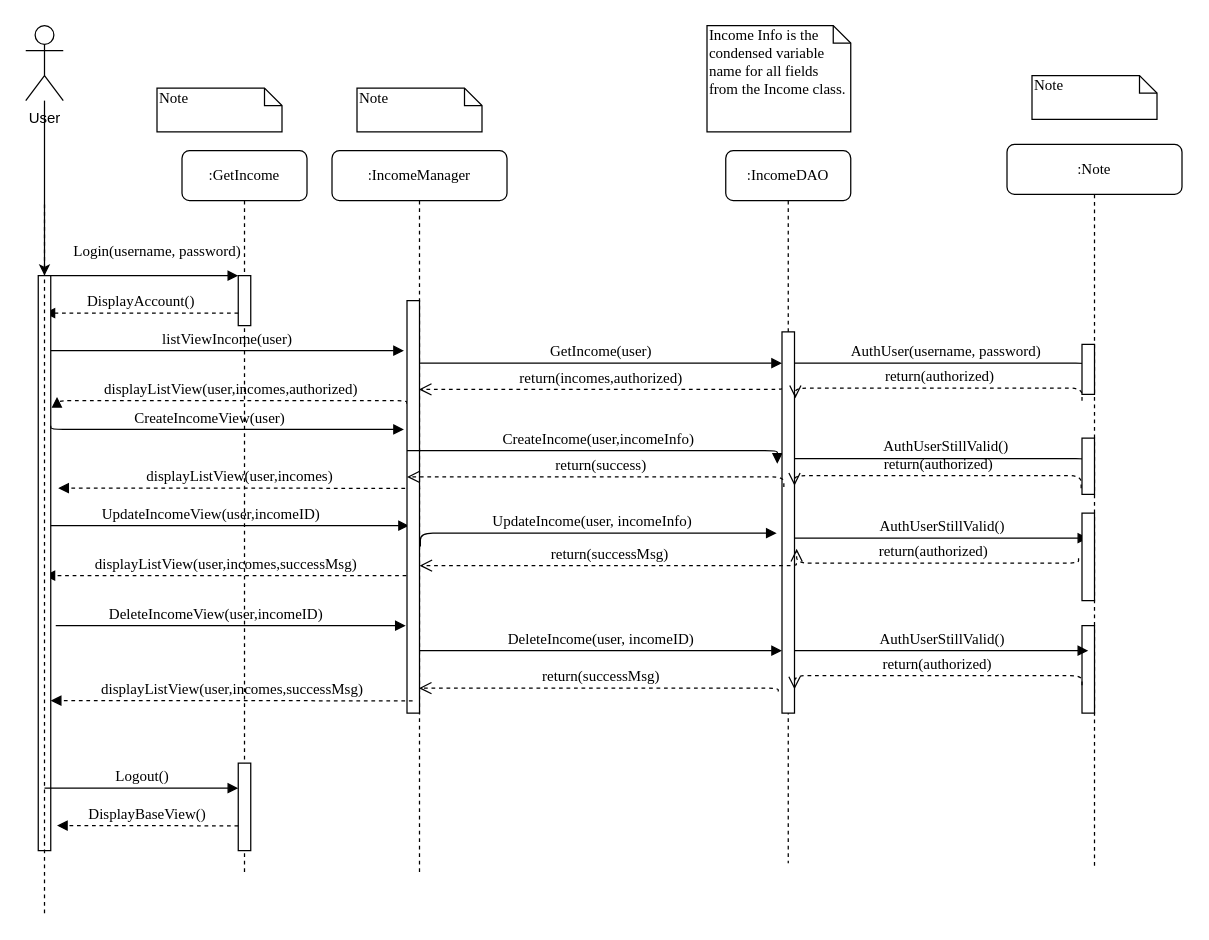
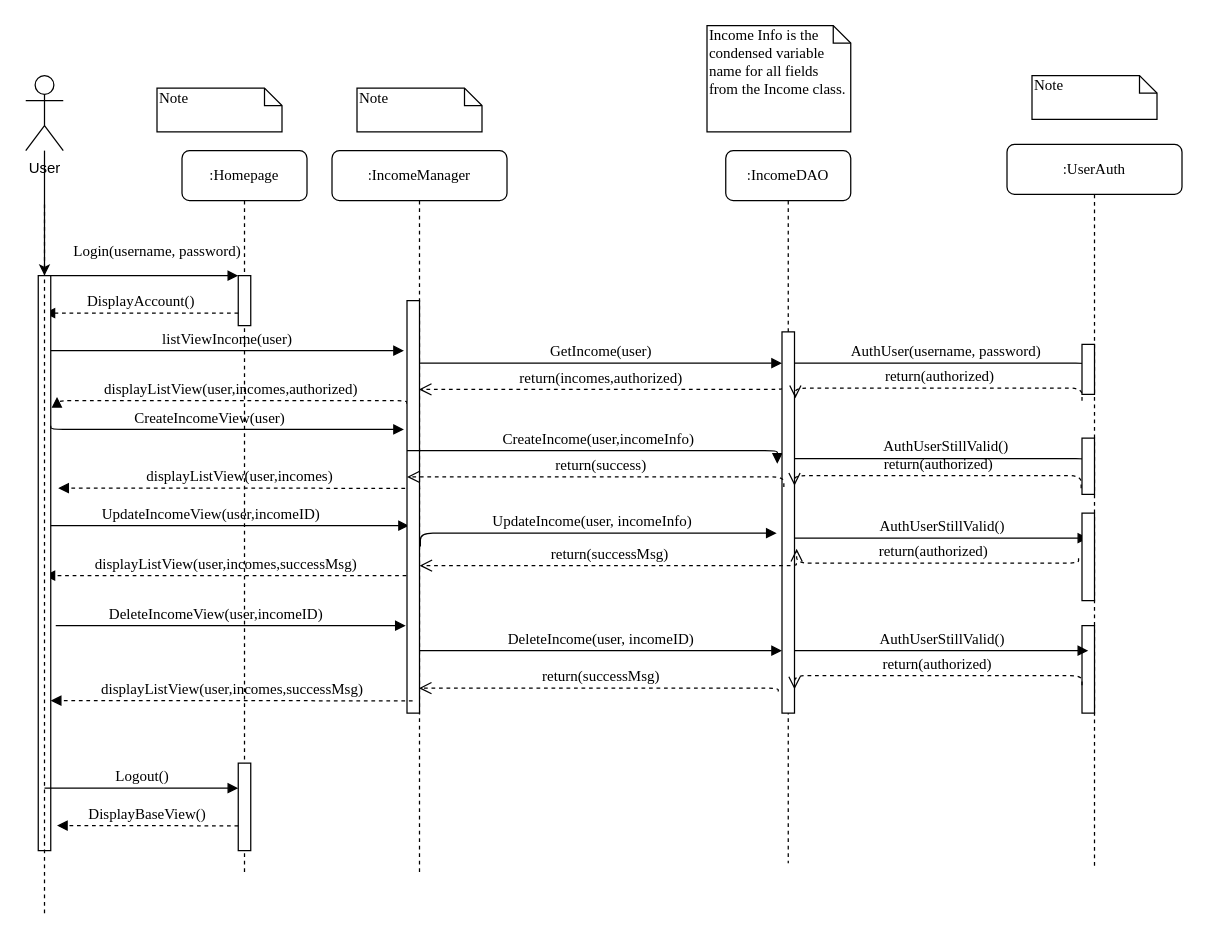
  <mxCell id="0" />
  <mxCell id="1" parent="0" />
- <mxCell id="2" value=":GetIncome" style="shape=umlLifeline;perimeter=lifelinePerimeter;whiteSpace=wrap;html=1;container=1;collapsible=0;recursiveResize=0;outlineConnect=0;rounded=1;shadow=0;comic=0;labelBackgroundColor=none;strokeWidth=1;fontFamily=Verdana;fontSize=12;align=center;" parent="1" vertex="1"><mxGeometry x="145" y="120" width="100" height="580" as="geometry" /></mxCell>
+ <mxCell id="2" value=":Homepage" style="shape=umlLifeline;perimeter=lifelinePerimeter;whiteSpace=wrap;html=1;container=1;collapsible=0;recursiveResize=0;outlineConnect=0;rounded=1;shadow=0;comic=0;labelBackgroundColor=none;strokeWidth=1;fontFamily=Verdana;fontSize=12;align=center;" parent="1" vertex="1"><mxGeometry x="145" y="120" width="100" height="580" as="geometry" /></mxCell>
  <mxCell id="3" value="" style="html=1;points=[];perimeter=orthogonalPerimeter;rounded=0;shadow=0;comic=0;labelBackgroundColor=none;strokeWidth=1;fontFamily=Verdana;fontSize=12;align=center;" parent="2" vertex="1"><mxGeometry x="45" y="100" width="10" height="40" as="geometry" /></mxCell>
  <mxCell id="4" value="DisplayAccount()" style="html=1;verticalAlign=bottom;endArrow=block;labelBackgroundColor=none;fontFamily=Verdana;fontSize=12;edgeStyle=elbowEdgeStyle;elbow=vertical;dashed=1;" parent="2" edge="1"><mxGeometry relative="1" as="geometry"><mxPoint x="45" y="130" as="sourcePoint" /><mxPoint x="-110" y="130" as="targetPoint" /></mxGeometry></mxCell>
  <mxCell id="5" value="displayListView(user,incomes,authorized)" style="html=1;verticalAlign=bottom;endArrow=block;labelBackgroundColor=none;fontFamily=Verdana;fontSize=12;edgeStyle=elbowEdgeStyle;elbow=vertical;jumpStyle=line;dashed=1;exitX=-0.014;exitY=0.25;exitDx=0;exitDy=0;exitPerimeter=0;" parent="2" source="13" edge="1"><mxGeometry relative="1" as="geometry"><mxPoint x="189.5" y="191" as="sourcePoint" /><mxPoint x="-100" y="197" as="targetPoint" /></mxGeometry></mxCell>
  <mxCell id="6" value="UpdateIncomeView(user,incomeID)" style="html=1;verticalAlign=bottom;endArrow=block;labelBackgroundColor=none;fontFamily=Verdana;fontSize=12;edgeStyle=elbowEdgeStyle;elbow=vertical;entryX=0.157;entryY=0.548;entryDx=0;entryDy=0;entryPerimeter=0;" parent="2" target="13" edge="1"><mxGeometry x="-0.088" relative="1" as="geometry"><mxPoint x="-110" y="300" as="sourcePoint" /><mxPoint x="170" y="300" as="targetPoint" /><mxPoint as="offset" /></mxGeometry></mxCell>
  <mxCell id="7" value="" style="html=1;points=[];perimeter=orthogonalPerimeter;rounded=0;shadow=0;comic=0;labelBackgroundColor=none;strokeWidth=1;fontFamily=Verdana;fontSize=12;align=center;" parent="2" vertex="1"><mxGeometry x="45" y="490" width="10" height="70" as="geometry" /></mxCell>
  <mxCell id="8" value="DisplayBaseView()" style="html=1;verticalAlign=bottom;endArrow=block;labelBackgroundColor=none;fontFamily=Verdana;fontSize=12;edgeStyle=elbowEdgeStyle;elbow=vertical;dashed=1;" parent="2" edge="1"><mxGeometry relative="1" as="geometry"><mxPoint x="45" y="540.14" as="sourcePoint" /><mxPoint x="-100" y="540" as="targetPoint" /></mxGeometry></mxCell>
  <mxCell id="9" value="displayListView(user,incomes)" style="html=1;verticalAlign=bottom;endArrow=block;labelBackgroundColor=none;fontFamily=Verdana;fontSize=12;edgeStyle=elbowEdgeStyle;elbow=vertical;jumpStyle=line;dashed=1;" parent="2" edge="1"><mxGeometry relative="1" as="geometry"><mxPoint x="190.5" y="270.14" as="sourcePoint" /><mxPoint x="-99" y="270.14" as="targetPoint" /></mxGeometry></mxCell>
  <mxCell id="10" value="displayListView(user,incomes,successMsg)" style="html=1;verticalAlign=bottom;endArrow=block;labelBackgroundColor=none;fontFamily=Verdana;fontSize=12;edgeStyle=elbowEdgeStyle;elbow=vertical;jumpStyle=line;dashed=1;" parent="2" edge="1"><mxGeometry relative="1" as="geometry"><mxPoint x="179.5" y="340.0" as="sourcePoint" /><mxPoint x="-110" y="340.0" as="targetPoint" /></mxGeometry></mxCell>
  <mxCell id="11" value="DeleteIncomeView(user,incomeID)" style="html=1;verticalAlign=bottom;endArrow=block;labelBackgroundColor=none;fontFamily=Verdana;fontSize=12;edgeStyle=elbowEdgeStyle;elbow=vertical;" parent="2" edge="1"><mxGeometry x="-0.088" relative="1" as="geometry"><mxPoint x="-101" y="380" as="sourcePoint" /><mxPoint x="179" y="380" as="targetPoint" /><mxPoint as="offset" /><Array as="points"><mxPoint x="80" y="380" /></Array></mxGeometry></mxCell>
  <mxCell id="12" value=":IncomeManager" style="shape=umlLifeline;perimeter=lifelinePerimeter;whiteSpace=wrap;html=1;container=1;collapsible=0;recursiveResize=0;outlineConnect=0;rounded=1;shadow=0;comic=0;labelBackgroundColor=none;strokeWidth=1;fontFamily=Verdana;fontSize=12;align=center;" parent="1" vertex="1"><mxGeometry x="265" y="120" width="140" height="580" as="geometry" /></mxCell>
  <mxCell id="13" value="" style="html=1;points=[];perimeter=orthogonalPerimeter;rounded=0;shadow=0;comic=0;labelBackgroundColor=none;strokeWidth=1;fontFamily=Verdana;fontSize=12;align=center;" parent="12" vertex="1"><mxGeometry x="60" y="120" width="10" height="330" as="geometry" /></mxCell>
  <mxCell id="14" value="CreateIncome(user,incomeInfo)" style="html=1;verticalAlign=bottom;endArrow=block;labelBackgroundColor=none;fontFamily=Verdana;fontSize=12;edgeStyle=elbowEdgeStyle;elbow=vertical;entryX=-0.376;entryY=0.346;entryDx=0;entryDy=0;entryPerimeter=0;" parent="12" target="20" edge="1"><mxGeometry relative="1" as="geometry"><mxPoint x="60" y="240" as="sourcePoint" /><Array as="points"><mxPoint x="175" y="240" /><mxPoint x="85" y="210" /></Array><mxPoint x="200" y="240" as="targetPoint" /></mxGeometry></mxCell>
  <mxCell id="15" value=":IncomeDAO" style="shape=umlLifeline;perimeter=lifelinePerimeter;whiteSpace=wrap;html=1;container=1;collapsible=0;recursiveResize=0;outlineConnect=0;rounded=1;shadow=0;comic=0;labelBackgroundColor=none;strokeWidth=1;fontFamily=Verdana;fontSize=12;align=center;" parent="1" vertex="1"><mxGeometry x="580" y="120" width="100" height="570" as="geometry" /></mxCell>
  <mxCell id="16" value="return(incomes,authorized)" style="html=1;verticalAlign=bottom;endArrow=open;dashed=1;endSize=8;labelBackgroundColor=none;fontFamily=Verdana;fontSize=12;edgeStyle=elbowEdgeStyle;elbow=vertical;" parent="15" target="12" edge="1"><mxGeometry relative="1" as="geometry"><mxPoint x="-100" y="191" as="targetPoint" /><Array as="points"><mxPoint x="-100" y="191" /><mxPoint x="-10" y="190" /><mxPoint x="20" y="190" /></Array><mxPoint x="45" y="190" as="sourcePoint" /></mxGeometry></mxCell>
  <mxCell id="17" value="AuthUser(username, password)" style="html=1;verticalAlign=bottom;endArrow=block;labelBackgroundColor=none;fontFamily=Verdana;fontSize=12;edgeStyle=elbowEdgeStyle;elbow=vertical;entryX=0.5;entryY=0.214;entryDx=0;entryDy=0;entryPerimeter=0;" parent="15" target="40" edge="1"><mxGeometry relative="1" as="geometry"><mxPoint x="55" y="170" as="sourcePoint" /><Array as="points"><mxPoint x="155" y="170" /><mxPoint x="65" y="140" /></Array><mxPoint x="275" y="170" as="targetPoint" /></mxGeometry></mxCell>
  <mxCell id="18" value="AuthUserStillValid()" style="html=1;verticalAlign=bottom;endArrow=block;labelBackgroundColor=none;fontFamily=Verdana;fontSize=12;edgeStyle=elbowEdgeStyle;elbow=vertical;entryX=0.5;entryY=0.214;entryDx=0;entryDy=0;entryPerimeter=0;" parent="15" edge="1"><mxGeometry relative="1" as="geometry"><mxPoint x="55" y="310.02" as="sourcePoint" /><Array as="points"><mxPoint x="155" y="310.02" /><mxPoint x="65" y="280.02" /></Array><mxPoint x="290" y="310" as="targetPoint" /></mxGeometry></mxCell>
  <mxCell id="19" value="AuthUserStillValid()" style="html=1;verticalAlign=bottom;endArrow=block;labelBackgroundColor=none;fontFamily=Verdana;fontSize=12;edgeStyle=elbowEdgeStyle;elbow=vertical;entryX=0.5;entryY=0.214;entryDx=0;entryDy=0;entryPerimeter=0;" parent="15" edge="1"><mxGeometry relative="1" as="geometry"><mxPoint x="55" y="246.44" as="sourcePoint" /><Array as="points"><mxPoint x="155" y="246.44" /><mxPoint x="65" y="216.44" /></Array><mxPoint x="290" y="240.0" as="targetPoint" /></mxGeometry></mxCell>
  <mxCell id="20" value="" style="html=1;points=[];perimeter=orthogonalPerimeter;rounded=0;shadow=0;comic=0;labelBackgroundColor=none;strokeWidth=1;fontFamily=Verdana;fontSize=12;align=center;" parent="1" vertex="1"><mxGeometry x="625" y="265" width="10" height="305" as="geometry" /></mxCell>
  <mxCell id="21" value="GetIncome(user)" style="html=1;verticalAlign=bottom;endArrow=block;labelBackgroundColor=none;fontFamily=Verdana;fontSize=12;edgeStyle=elbowEdgeStyle;elbow=vertical;" parent="1" source="13" target="20" edge="1"><mxGeometry relative="1" as="geometry"><mxPoint x="395" y="260" as="sourcePoint" /><Array as="points"><mxPoint x="435" y="290" /><mxPoint x="345" y="260" /></Array></mxGeometry></mxCell>
  <mxCell id="22" value="Login(username, password)" style="html=1;verticalAlign=bottom;endArrow=block;entryX=0;entryY=0;labelBackgroundColor=none;fontFamily=Verdana;fontSize=12;edgeStyle=elbowEdgeStyle;elbow=vertical;" parent="1" source="26" target="3" edge="1"><mxGeometry x="0.132" y="10" relative="1" as="geometry"><mxPoint x="105" y="230" as="sourcePoint" /><mxPoint as="offset" /></mxGeometry></mxCell>
  <mxCell id="23" value="Note" style="shape=note;whiteSpace=wrap;html=1;size=14;verticalAlign=top;align=left;spacingTop=-6;rounded=0;shadow=0;comic=0;labelBackgroundColor=none;strokeWidth=1;fontFamily=Verdana;fontSize=12" parent="1" vertex="1"><mxGeometry x="125" y="70" width="100" height="35" as="geometry" /></mxCell>
  <mxCell id="24" value="Note" style="shape=note;whiteSpace=wrap;html=1;size=14;verticalAlign=top;align=left;spacingTop=-6;rounded=0;shadow=0;comic=0;labelBackgroundColor=none;strokeWidth=1;fontFamily=Verdana;fontSize=12" parent="1" vertex="1"><mxGeometry x="285" y="70" width="100" height="35" as="geometry" /></mxCell>
  <mxCell id="25" value="Income Info is the condensed variable name for all fields from the Income class." style="shape=note;whiteSpace=wrap;html=1;size=14;verticalAlign=top;align=left;spacingTop=-6;rounded=0;shadow=0;comic=0;labelBackgroundColor=none;strokeWidth=1;fontFamily=Verdana;fontSize=12" parent="1" vertex="1"><mxGeometry x="565" y="20" width="115" height="85" as="geometry" /></mxCell>
  <mxCell id="26" value="" style="html=1;points=[];perimeter=orthogonalPerimeter;rounded=0;shadow=0;comic=0;labelBackgroundColor=none;strokeWidth=1;fontFamily=Verdana;fontSize=12;align=center;" parent="1" vertex="1"><mxGeometry x="30" y="220" width="10" height="460" as="geometry" /></mxCell>
  <mxCell id="27" value="" style="endArrow=none;dashed=1;html=1;" parent="1" edge="1"><mxGeometry width="50" height="50" relative="1" as="geometry"><mxPoint x="35" y="730" as="sourcePoint" /><mxPoint x="35" y="160" as="targetPoint" /></mxGeometry></mxCell>
  <mxCell id="28" value="" style="edgeStyle=orthogonalEdgeStyle;rounded=0;orthogonalLoop=1;jettySize=auto;html=1;" parent="1" source="29" target="26" edge="1"><mxGeometry relative="1" as="geometry"><mxPoint x="35" y="160" as="sourcePoint" /></mxGeometry></mxCell>
- <mxCell id="29" value="User" style="shape=umlActor;verticalLabelPosition=bottom;verticalAlign=top;html=1;outlineConnect=0;" parent="1" vertex="1"><mxGeometry x="20" y="20" width="30" height="60" as="geometry" /></mxCell>
+ <mxCell id="29" value="User" style="shape=umlActor;verticalLabelPosition=bottom;verticalAlign=top;html=1;outlineConnect=0;" parent="1" vertex="1"><mxGeometry x="20" y="60" width="30" height="60" as="geometry" /></mxCell>
  <mxCell id="30" value="listViewIncome(user)" style="html=1;verticalAlign=bottom;endArrow=block;labelBackgroundColor=none;fontFamily=Verdana;fontSize=12;edgeStyle=elbowEdgeStyle;elbow=vertical;entryX=-0.243;entryY=0.12;entryDx=0;entryDy=0;entryPerimeter=0;" parent="1" target="13" edge="1"><mxGeometry relative="1" as="geometry"><mxPoint x="40" y="280" as="sourcePoint" /><mxPoint x="305" y="280" as="targetPoint" /><Array as="points"><mxPoint x="275" y="280" /></Array></mxGeometry></mxCell>
  <mxCell id="31" value="CreateIncomeView(user)" style="html=1;verticalAlign=bottom;endArrow=block;labelBackgroundColor=none;fontFamily=Verdana;fontSize=12;edgeStyle=elbowEdgeStyle;elbow=vertical;entryX=-0.243;entryY=0.311;entryDx=0;entryDy=0;entryPerimeter=0;" parent="1" target="13" edge="1"><mxGeometry x="-0.088" relative="1" as="geometry"><mxPoint x="40" y="340" as="sourcePoint" /><mxPoint x="305" y="344" as="targetPoint" /><mxPoint as="offset" /><Array as="points"><mxPoint x="245" y="343" /></Array></mxGeometry></mxCell>
  <mxCell id="32" value="UpdateIncome(user, incomeInfo)" style="html=1;verticalAlign=bottom;endArrow=block;labelBackgroundColor=none;fontFamily=Verdana;fontSize=12;edgeStyle=elbowEdgeStyle;elbow=vertical;entryX=-0.424;entryY=0.529;entryDx=0;entryDy=0;entryPerimeter=0;exitX=1.071;exitY=0.596;exitDx=0;exitDy=0;exitPerimeter=0;" parent="1" source="13" target="20" edge="1"><mxGeometry relative="1" as="geometry"><mxPoint x="325" y="409.5" as="sourcePoint" /><Array as="points"><mxPoint x="395" y="426" /><mxPoint x="405" y="440" /><mxPoint x="440" y="409.5" /><mxPoint x="350" y="379.5" /></Array><mxPoint x="465" y="409.5" as="targetPoint" /></mxGeometry></mxCell>
  <mxCell id="33" value="return(success)" style="html=1;verticalAlign=bottom;endArrow=open;dashed=1;endSize=8;labelBackgroundColor=none;fontFamily=Verdana;fontSize=12;edgeStyle=elbowEdgeStyle;elbow=vertical;exitX=0.148;exitY=0.407;exitDx=0;exitDy=0;exitPerimeter=0;" parent="1" source="20" edge="1"><mxGeometry relative="1" as="geometry"><mxPoint x="325" y="381" as="targetPoint" /><Array as="points"><mxPoint x="625" y="381" /><mxPoint x="415" y="380" /><mxPoint x="445" y="380" /></Array><mxPoint x="470" y="380" as="sourcePoint" /></mxGeometry></mxCell>
  <mxCell id="34" value="return(successMsg)" style="html=1;verticalAlign=bottom;endArrow=open;dashed=1;endSize=8;labelBackgroundColor=none;fontFamily=Verdana;fontSize=12;edgeStyle=elbowEdgeStyle;elbow=vertical;exitX=0.148;exitY=0.407;exitDx=0;exitDy=0;exitPerimeter=0;" parent="1" edge="1"><mxGeometry relative="1" as="geometry"><mxPoint x="335" y="452.04" as="targetPoint" /><Array as="points"><mxPoint x="635" y="452.04" /><mxPoint x="425" y="451.04" /><mxPoint x="455" y="451.04" /></Array><mxPoint x="636.48" y="450" as="sourcePoint" /></mxGeometry></mxCell>
  <mxCell id="35" value="return(successMsg)" style="html=1;verticalAlign=bottom;endArrow=open;dashed=1;endSize=8;labelBackgroundColor=none;fontFamily=Verdana;fontSize=12;edgeStyle=elbowEdgeStyle;elbow=vertical;exitX=-0.3;exitY=0.943;exitDx=0;exitDy=0;exitPerimeter=0;" parent="1" source="20" target="12" edge="1"><mxGeometry relative="1" as="geometry"><mxPoint x="475" y="515.5" as="targetPoint" /><Array as="points"><mxPoint x="465" y="550" /><mxPoint x="535" y="516" /><mxPoint x="475" y="515.5" /><mxPoint x="565" y="514.5" /><mxPoint x="595" y="514.5" /></Array><mxPoint x="575" y="516" as="sourcePoint" /></mxGeometry></mxCell>
  <mxCell id="36" value="DeleteIncome(user, incomeID)" style="html=1;verticalAlign=bottom;endArrow=block;labelBackgroundColor=none;fontFamily=Verdana;fontSize=12;edgeStyle=elbowEdgeStyle;elbow=vertical;" parent="1" edge="1"><mxGeometry relative="1" as="geometry"><mxPoint x="335" y="520" as="sourcePoint" /><Array as="points"><mxPoint x="440" y="520" /><mxPoint x="350" y="490" /></Array><mxPoint x="625" y="520" as="targetPoint" /></mxGeometry></mxCell>
  <mxCell id="37" value="displayListView(user,incomes,successMsg)" style="html=1;verticalAlign=bottom;endArrow=block;labelBackgroundColor=none;fontFamily=Verdana;fontSize=12;edgeStyle=elbowEdgeStyle;elbow=vertical;jumpStyle=line;dashed=1;" parent="1" edge="1"><mxGeometry relative="1" as="geometry"><mxPoint x="329.5" y="560.14" as="sourcePoint" /><mxPoint x="40" y="560.14" as="targetPoint" /></mxGeometry></mxCell>
  <mxCell id="38" value="Logout()" style="html=1;verticalAlign=bottom;endArrow=block;entryX=0;entryY=0;labelBackgroundColor=none;fontFamily=Verdana;fontSize=12;edgeStyle=elbowEdgeStyle;elbow=vertical;" parent="1" edge="1"><mxGeometry relative="1" as="geometry"><mxPoint x="35" y="630" as="sourcePoint" /><mxPoint x="190" y="630.14" as="targetPoint" /></mxGeometry></mxCell>
- <mxCell id="39" value=":Note" style="shape=umlLifeline;perimeter=lifelinePerimeter;whiteSpace=wrap;html=1;container=1;collapsible=0;recursiveResize=0;outlineConnect=0;rounded=1;shadow=0;comic=0;labelBackgroundColor=none;strokeWidth=1;fontFamily=Verdana;fontSize=12;align=center;" parent="1" vertex="1"><mxGeometry x="805" y="115" width="140" height="580" as="geometry" /></mxCell>
+ <mxCell id="39" value=":UserAuth" style="shape=umlLifeline;perimeter=lifelinePerimeter;whiteSpace=wrap;html=1;container=1;collapsible=0;recursiveResize=0;outlineConnect=0;rounded=1;shadow=0;comic=0;labelBackgroundColor=none;strokeWidth=1;fontFamily=Verdana;fontSize=12;align=center;" parent="1" vertex="1"><mxGeometry x="805" y="115" width="140" height="580" as="geometry" /></mxCell>
  <mxCell id="40" value="" style="html=1;points=[];perimeter=orthogonalPerimeter;rounded=0;shadow=0;comic=0;labelBackgroundColor=none;strokeWidth=1;fontFamily=Verdana;fontSize=12;align=center;" parent="39" vertex="1"><mxGeometry x="60" y="160" width="10" height="40" as="geometry" /></mxCell>
  <mxCell id="41" value="return(authorized)" style="html=1;verticalAlign=bottom;endArrow=open;dashed=1;endSize=8;labelBackgroundColor=none;fontFamily=Verdana;fontSize=12;edgeStyle=elbowEdgeStyle;elbow=vertical;entryX=1.069;entryY=0.174;entryDx=0;entryDy=0;entryPerimeter=0;" parent="39" target="20" edge="1"><mxGeometry relative="1" as="geometry"><mxPoint x="-160" y="206" as="targetPoint" /><Array as="points"><mxPoint x="-50" y="195" /><mxPoint x="5" y="205" /><mxPoint x="35" y="205" /></Array><mxPoint x="60" y="205" as="sourcePoint" /></mxGeometry></mxCell>
  <mxCell id="42" value="" style="html=1;points=[];perimeter=orthogonalPerimeter;rounded=0;shadow=0;comic=0;labelBackgroundColor=none;strokeWidth=1;fontFamily=Verdana;fontSize=12;align=center;" parent="39" vertex="1"><mxGeometry x="60" y="295" width="10" height="70" as="geometry" /></mxCell>
  <mxCell id="43" value="" style="html=1;points=[];perimeter=orthogonalPerimeter;rounded=0;shadow=0;comic=0;labelBackgroundColor=none;strokeWidth=1;fontFamily=Verdana;fontSize=12;align=center;" parent="39" vertex="1"><mxGeometry x="60" y="385" width="10" height="70" as="geometry" /></mxCell>
  <mxCell id="44" value="return(authorized)" style="html=1;verticalAlign=bottom;endArrow=open;dashed=1;endSize=8;labelBackgroundColor=none;fontFamily=Verdana;fontSize=12;edgeStyle=elbowEdgeStyle;elbow=vertical;exitX=-0.276;exitY=0.517;exitDx=0;exitDy=0;exitPerimeter=0;" parent="39" edge="1"><mxGeometry relative="1" as="geometry"><mxPoint x="-170" y="436" as="targetPoint" /><Array as="points"><mxPoint x="-50" y="425" /><mxPoint x="-47.24" y="425.46" /><mxPoint x="7.07" y="456.46" /><mxPoint x="37.07" y="456.46" /></Array><mxPoint x="60" y="432.65" as="sourcePoint" /></mxGeometry></mxCell>
  <mxCell id="45" value="" style="html=1;points=[];perimeter=orthogonalPerimeter;rounded=0;shadow=0;comic=0;labelBackgroundColor=none;strokeWidth=1;fontFamily=Verdana;fontSize=12;align=center;" parent="39" vertex="1"><mxGeometry x="60" y="235" width="10" height="45" as="geometry" /></mxCell>
  <mxCell id="46" value="Note" style="shape=note;whiteSpace=wrap;html=1;size=14;verticalAlign=top;align=left;spacingTop=-6;rounded=0;shadow=0;comic=0;labelBackgroundColor=none;strokeWidth=1;fontFamily=Verdana;fontSize=12" parent="1" vertex="1"><mxGeometry x="825" y="60" width="100" height="35" as="geometry" /></mxCell>
  <mxCell id="47" value="return(authorized)" style="html=1;verticalAlign=bottom;endArrow=open;dashed=1;endSize=8;labelBackgroundColor=none;fontFamily=Verdana;fontSize=12;edgeStyle=elbowEdgeStyle;elbow=vertical;entryX=1.172;entryY=0.569;entryDx=0;entryDy=0;entryPerimeter=0;exitX=-0.276;exitY=0.517;exitDx=0;exitDy=0;exitPerimeter=0;" parent="1" source="42" target="20" edge="1"><mxGeometry relative="1" as="geometry"><mxPoint x="635" y="468.07" as="targetPoint" /><Array as="points"><mxPoint x="765" y="450" /><mxPoint x="755" y="439" /><mxPoint x="809.31" y="470" /><mxPoint x="839.31" y="470" /></Array><mxPoint x="855" y="460" as="sourcePoint" /></mxGeometry></mxCell>
  <mxCell id="48" value="AuthUserStillValid()" style="html=1;verticalAlign=bottom;endArrow=block;labelBackgroundColor=none;fontFamily=Verdana;fontSize=12;edgeStyle=elbowEdgeStyle;elbow=vertical;entryX=0.5;entryY=0.214;entryDx=0;entryDy=0;entryPerimeter=0;" parent="1" edge="1"><mxGeometry relative="1" as="geometry"><mxPoint x="635" y="520.02" as="sourcePoint" /><Array as="points"><mxPoint x="735" y="520.02" /><mxPoint x="645" y="490.02" /></Array><mxPoint x="870" y="520" as="targetPoint" /></mxGeometry></mxCell>
  <mxCell id="49" value="return(authorized)" style="html=1;verticalAlign=bottom;endArrow=open;dashed=1;endSize=8;labelBackgroundColor=none;fontFamily=Verdana;fontSize=12;edgeStyle=elbowEdgeStyle;elbow=vertical;entryX=1.069;entryY=0.174;entryDx=0;entryDy=0;entryPerimeter=0;" parent="1" edge="1"><mxGeometry relative="1" as="geometry"><mxPoint x="635" y="388.07" as="targetPoint" /><Array as="points"><mxPoint x="754.31" y="380" /><mxPoint x="809.31" y="390" /><mxPoint x="839.31" y="390" /></Array><mxPoint x="864.31" y="390" as="sourcePoint" /></mxGeometry></mxCell>
